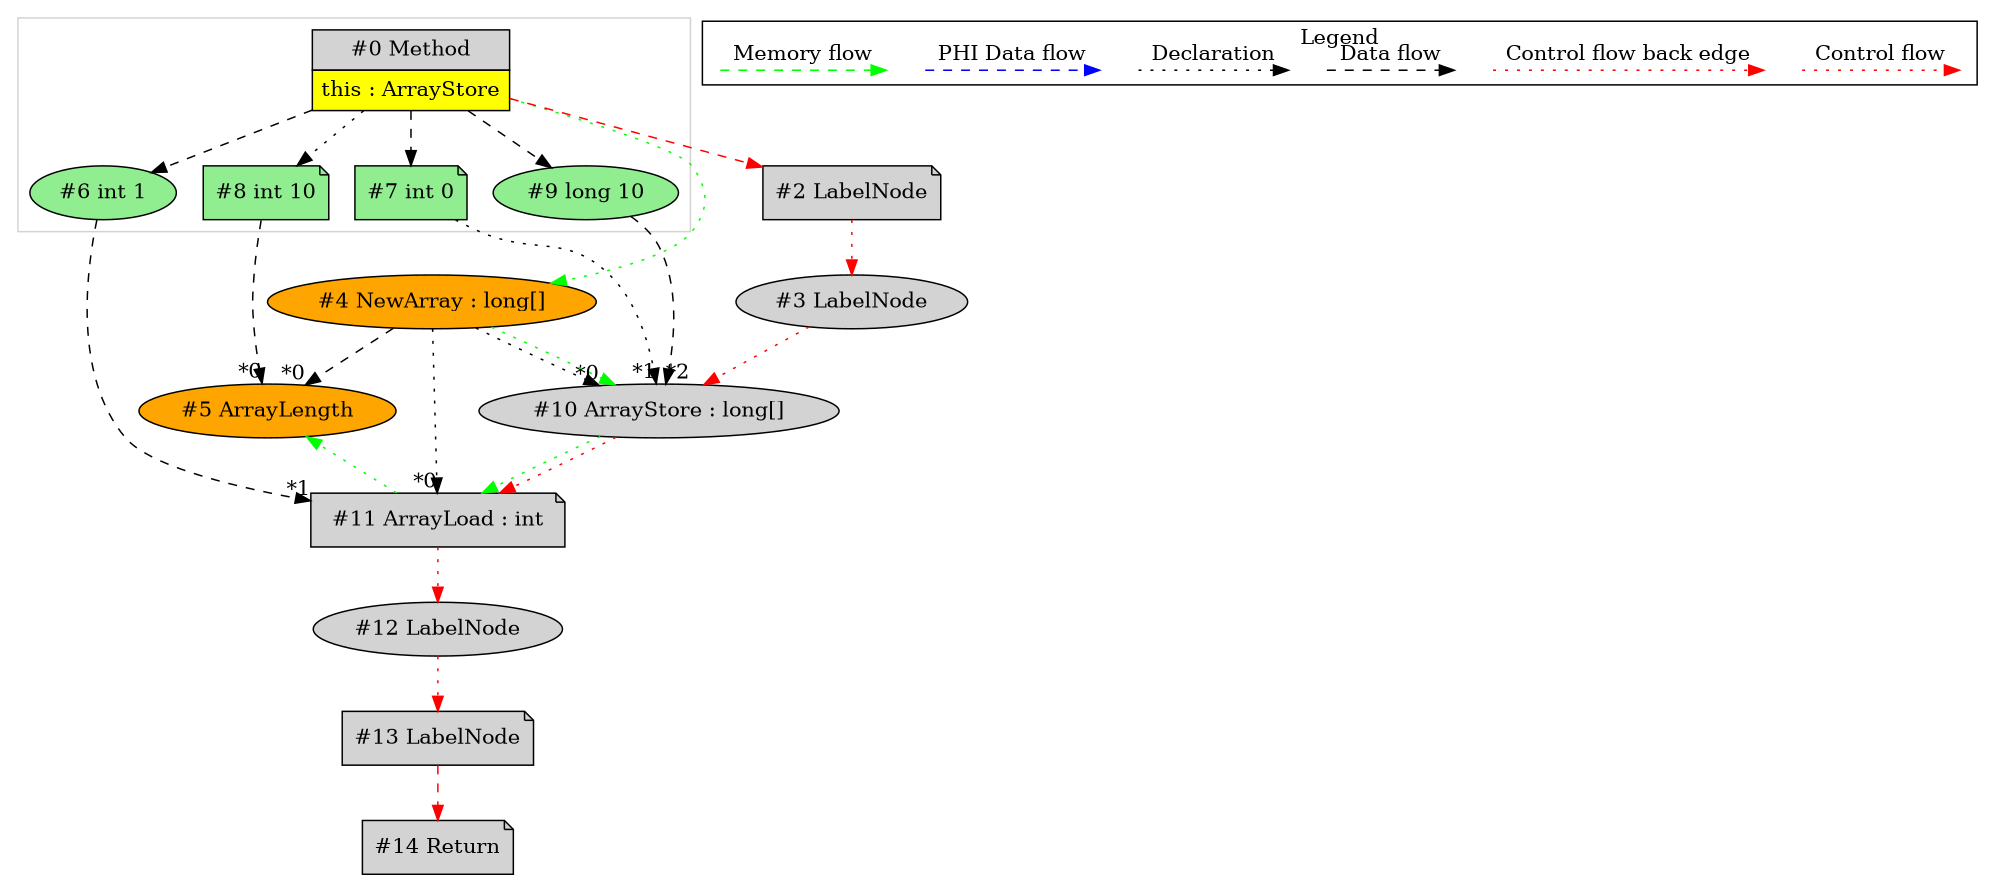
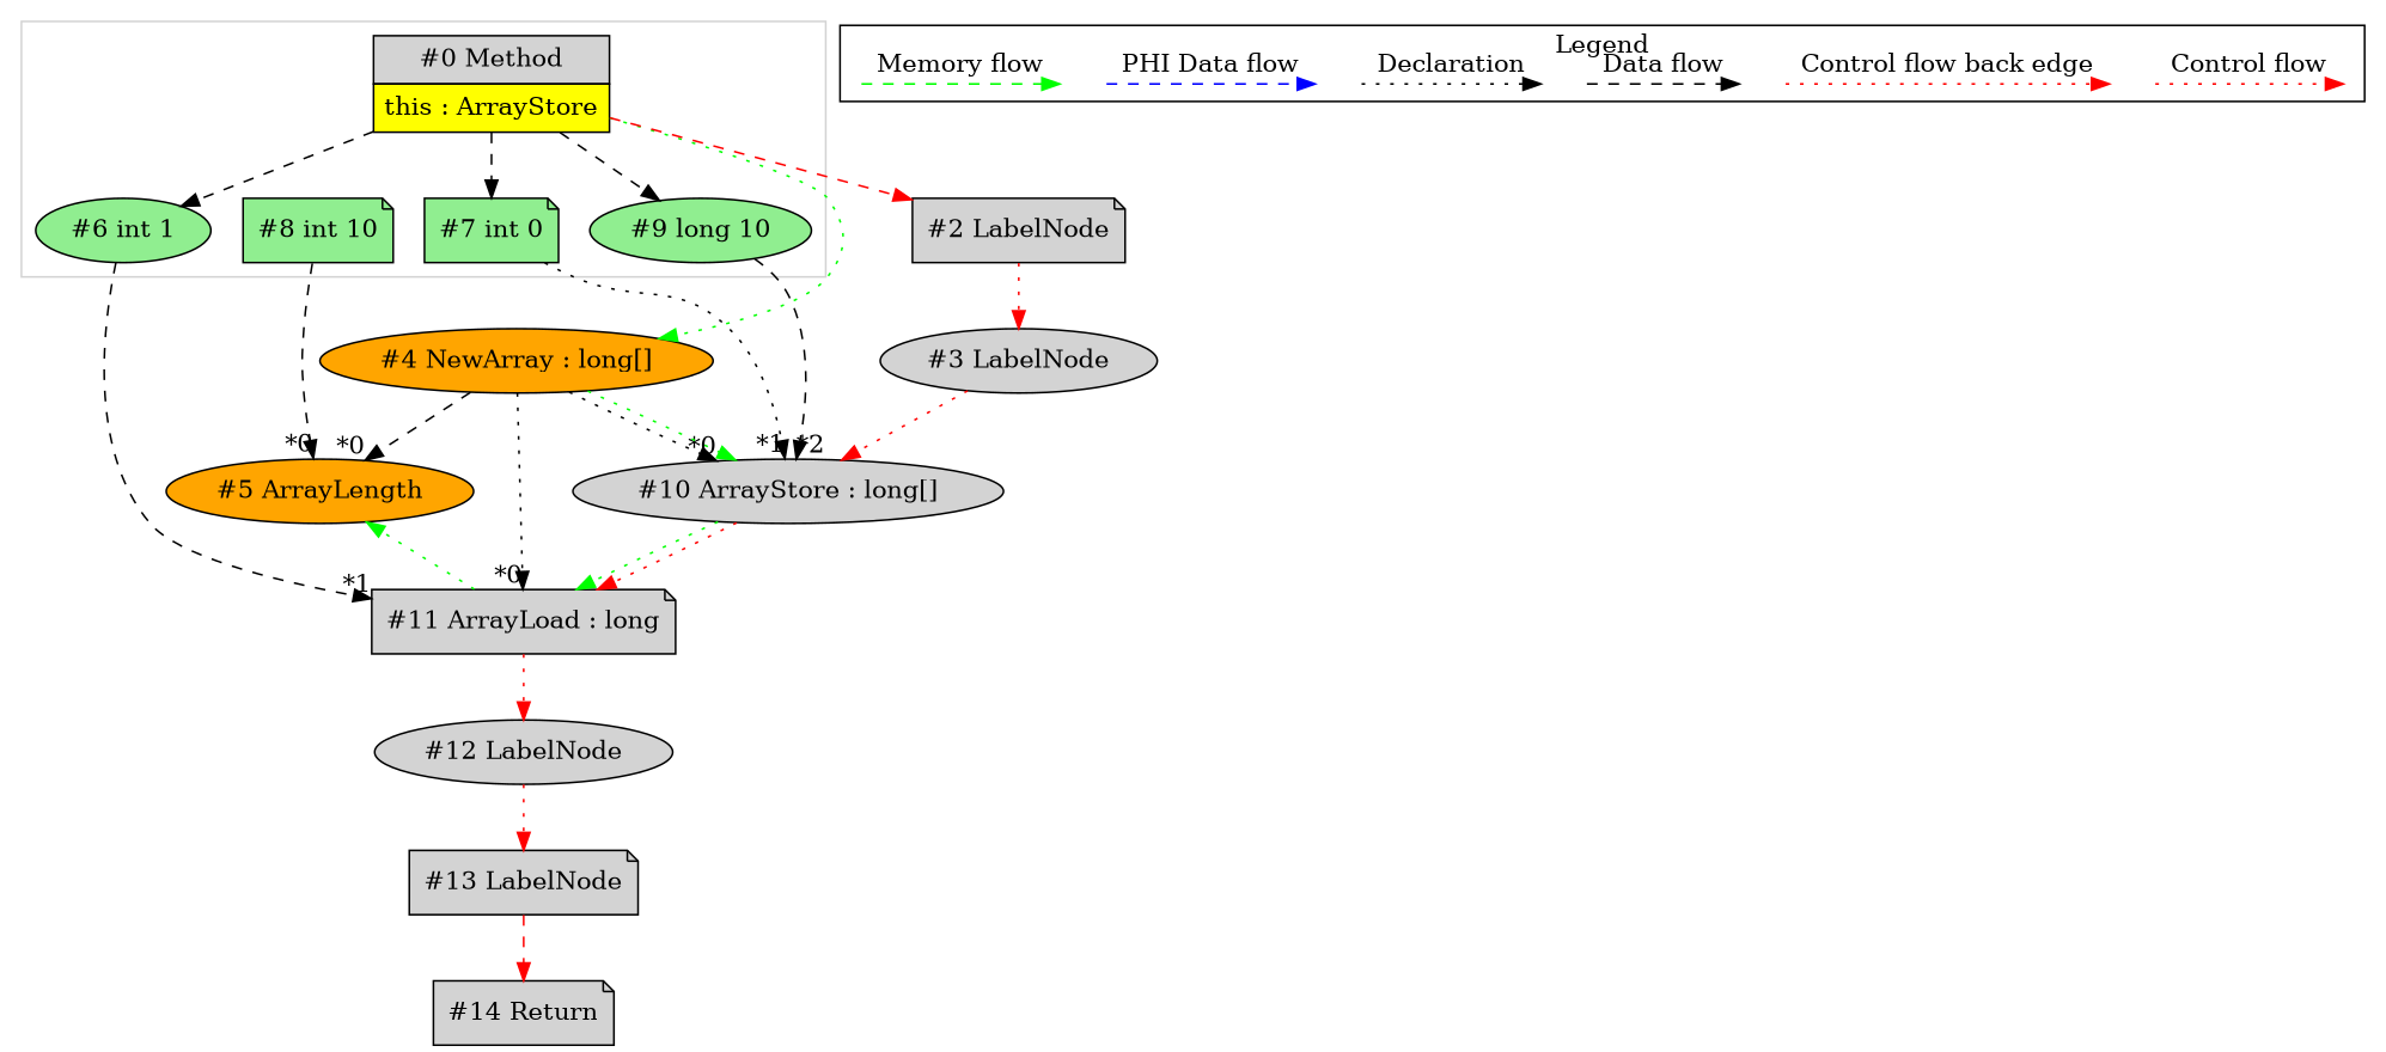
  digraph {
    node [shape=point style=filled]
    edge [style=dotted labeldistance=2]
    n1 [fillcolor=lightgrey label=<<table border="0" cellborder="1" cellspacing="0" cellpadding="5"><tr><td colspan="1">#0 Method</td></tr><tr><td port="prj1" bgcolor="yellow">this : ArrayStore</td></tr></table>> margin=0 shape=none]
    n2 [fillcolor=lightgreen label="#8 int 10" shape=note]
    n3 [fillcolor=lightgreen label="#7 int 0" shape=note]
    n4 [fillcolor=lightgreen label="#9 long 10" shape=ellipse]
    n5 [fillcolor=lightgreen label="#6 int 1" shape=ellipse]
    c0 [style=invis]
    c1 [style=invis]
    c2 [style=invis]
    c3 [style=invis]
    d0 [style=invis]
    d1 [style=invis]
    d2 [style=invis]
    d3 [style=invis]
    d4 [style=invis]
    d5 [style=invis]
    d6 [style=invis]
    d7 [style=invis]
    n18 [fillcolor=orange label="#4 NewArray : long[]" shape=ellipse]
    n19 [fillcolor=lightgrey label="#2 LabelNode" shape=note]
    n20 [fillcolor=orange label="#5 ArrayLength" shape=ellipse]
    n21 [fillcolor=lightgrey label="#10 ArrayStore : long[]" shape=ellipse]
-   n22 [fillcolor=lightgrey label="#11 ArrayLoad : int" shape=note]
+   n22 [fillcolor=lightgrey label="#11 ArrayLoad : long" shape=note]
    n23 [fillcolor=lightgrey label="#3 LabelNode" shape=ellipse]
    n24 [fillcolor=lightgrey label="#12 LabelNode" shape=ellipse]
    n25 [fillcolor=lightgrey label="#13 LabelNode" shape=note]
    n26 [fillcolor=lightgrey label="#14 Return" shape=note]
    subgraph cluster_1 {
      color=lightgray
      n1
      n2
      n3
      n4
      n5
    }
    subgraph cluster_2 {
      label=Legend
      subgraph sub_3 {
        label=Legend
        rank=same
        c0
        c1
        c2
        c3
        d0
        d1
        d2
        d3
        d4
        d5
        d6
        d7
      }
    }
-   n1 -> n2 [labeldistance=""]
    n1 -> n3 [style=dashed labeldistance=""]
    n1 -> n4 [style=dashed labeldistance=""]
    n1 -> n5 [style=dashed labeldistance=""]
    n1 -> n18 [color=green constraint=false]
    n1 -> n19 [color=red fontcolor=red style=dashed]
    n2 -> n20 [headlabel="*0" style=dashed]
    n3 -> n21 [headlabel="*1"]
    n4 -> n21 [headlabel="*2" style=dashed]
    n5 -> n22 [headlabel="*1" style=dashed]
    c0 -> c1 [color=red label="Control flow" labeldistance=""]
    c2 -> c3 [color=red label="Control flow back edge" labeldistance=""]
    d0 -> d1 [label="Data flow" style=dashed labeldistance=""]
    d2 -> d3 [label=Declaration labeldistance=""]
    d4 -> d5 [color=blue label="PHI Data flow" style=dashed labeldistance=""]
    d6 -> d7 [color=green label="Memory flow" style=dashed labeldistance=""]
    n18 -> n20 [headlabel="*0" style=dashed]
    n18 -> n21 [headlabel="*0"]
    n18 -> n21 [color=green constraint=false]
    n18 -> n22 [headlabel="*0"]
    n19 -> n23 [color=red fontcolor=red]
    n21 -> n22 [color=green constraint=false]
    n21 -> n22 [color=red fontcolor=red]
    n22 -> n20 [color=green constraint=false]
    n22 -> n24 [color=red fontcolor=red]
    n23 -> n21 [color=red fontcolor=red]
    n24 -> n25 [color=red fontcolor=red]
    n25 -> n26 [color=red fontcolor=red style=dashed]
  }
